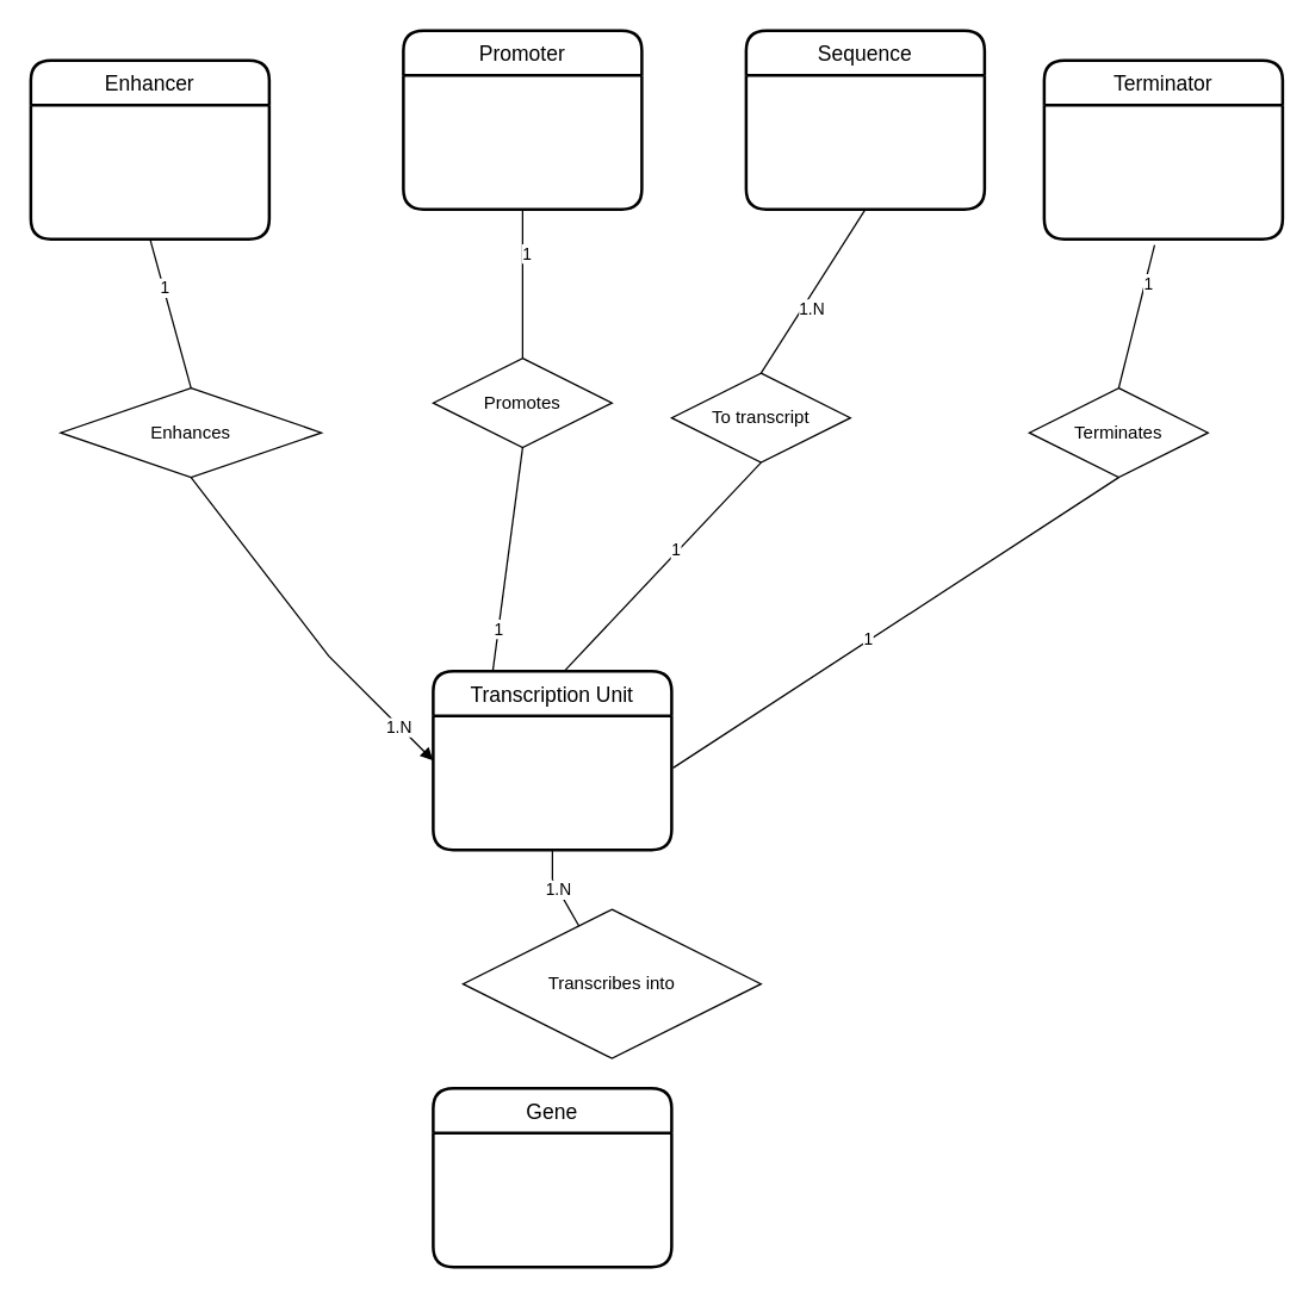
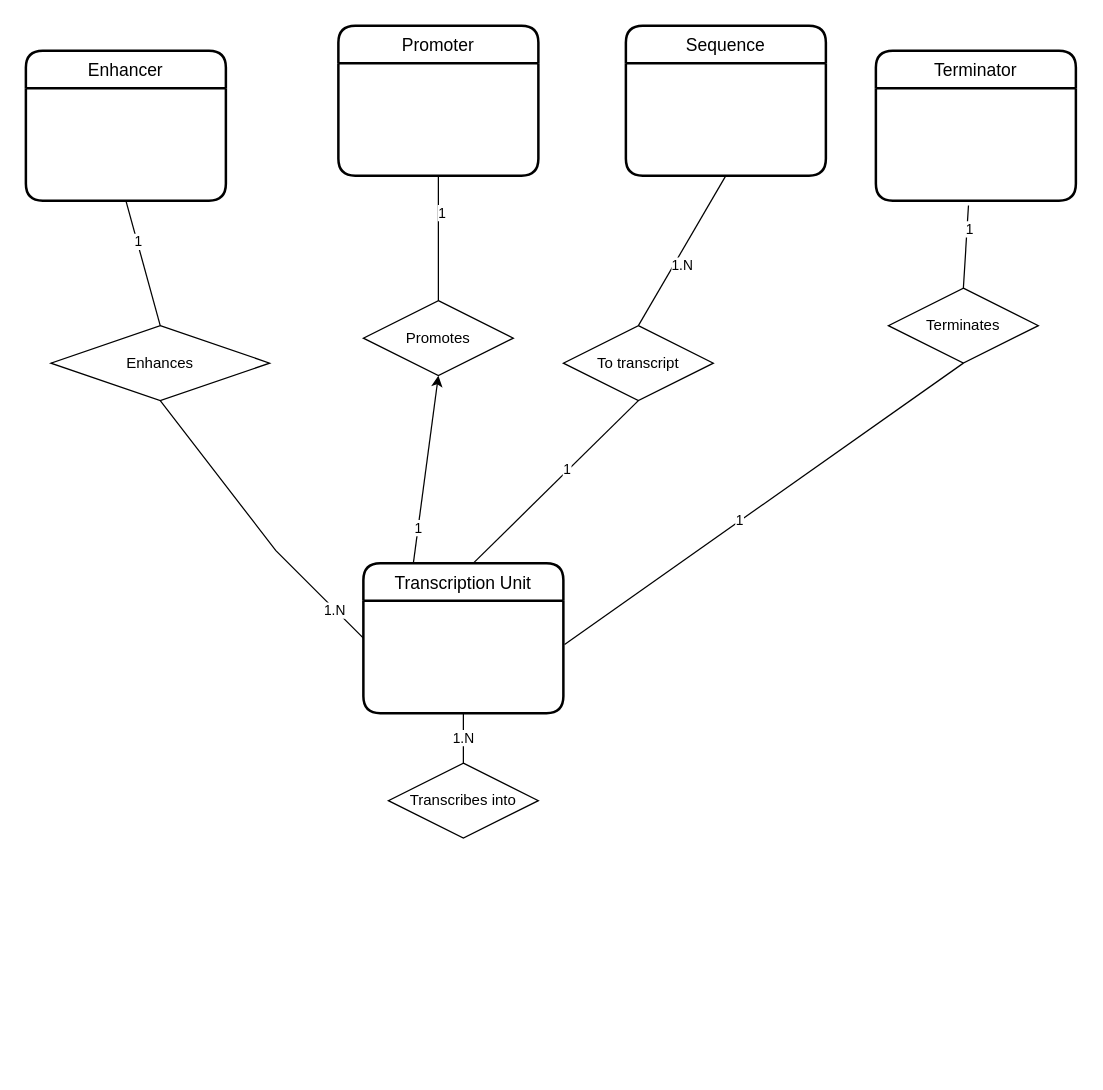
  <mxCell id="0" />
  <mxCell id="1" parent="0" />
- <mxCell id="2" value="Gene" style="swimlane;childLayout=stackLayout;horizontal=1;startSize=30;horizontalStack=0;rounded=1;fontSize=14;fontStyle=0;strokeWidth=2;resizeParent=0;resizeLast=1;shadow=0;dashed=0;align=center;" vertex="1" parent="1"><mxGeometry x="290" y="730" width="160" height="120" as="geometry" /></mxCell>
  <mxCell id="3" value="Transcription Unit" style="swimlane;childLayout=stackLayout;horizontal=1;startSize=30;horizontalStack=0;rounded=1;fontSize=14;fontStyle=0;strokeWidth=2;resizeParent=0;resizeLast=1;shadow=0;dashed=0;align=center;" vertex="1" parent="1"><mxGeometry x="290" y="450" width="160" height="120" as="geometry" /></mxCell>
  <mxCell id="4" value="Promoter" style="swimlane;childLayout=stackLayout;horizontal=1;startSize=30;horizontalStack=0;rounded=1;fontSize=14;fontStyle=0;strokeWidth=2;resizeParent=0;resizeLast=1;shadow=0;dashed=0;align=center;" vertex="1" parent="1"><mxGeometry x="270" y="20" width="160" height="120" as="geometry" /></mxCell>
  <mxCell id="5" value="Sequence" style="swimlane;childLayout=stackLayout;horizontal=1;startSize=30;horizontalStack=0;rounded=1;fontSize=14;fontStyle=0;strokeWidth=2;resizeParent=0;resizeLast=1;shadow=0;dashed=0;align=center;" vertex="1" parent="1"><mxGeometry x="500" y="20" width="160" height="120" as="geometry" /></mxCell>
  <mxCell id="6" value="Terminator" style="swimlane;childLayout=stackLayout;horizontal=1;startSize=30;horizontalStack=0;rounded=1;fontSize=14;fontStyle=0;strokeWidth=2;resizeParent=0;resizeLast=1;shadow=0;dashed=0;align=center;" vertex="1" parent="1"><mxGeometry x="700" y="40" width="160" height="120" as="geometry" /></mxCell>
  <mxCell id="7" value="Enhancer" style="swimlane;childLayout=stackLayout;horizontal=1;startSize=30;horizontalStack=0;rounded=1;fontSize=14;fontStyle=0;strokeWidth=2;resizeParent=0;resizeLast=1;shadow=0;dashed=0;align=center;" vertex="1" parent="1"><mxGeometry x="20" y="40" width="160" height="120" as="geometry" /></mxCell>
- <mxCell id="8" value="Transcribes into" style="shape=rhombus;perimeter=rhombusPerimeter;whiteSpace=wrap;html=1;align=center;" vertex="1" parent="1"><mxGeometry x="310" y="610" width="200" height="100" as="geometry" /></mxCell>
+ <mxCell id="8" value="Transcribes into" style="shape=rhombus;perimeter=rhombusPerimeter;whiteSpace=wrap;html=1;align=center;" vertex="1" parent="1"><mxGeometry x="310" y="610" width="120" height="60" as="geometry" /></mxCell>
  <mxCell id="9" value="1.N" style="endArrow=none;html=1;rounded=0;exitX=0.5;exitY=1;exitDx=0;exitDy=0;" edge="1" parent="1" target="8"><mxGeometry relative="1" as="geometry"><mxPoint x="370" y="570" as="sourcePoint" /><mxPoint x="480" y="490" as="targetPoint" /><Array as="points"><mxPoint x="370" y="590" /></Array></mxGeometry></mxCell>
- <mxCell id="10" value="Terminates" style="shape=rhombus;perimeter=rhombusPerimeter;whiteSpace=wrap;html=1;align=center;" vertex="1" parent="1"><mxGeometry x="690" y="260" width="120" height="60" as="geometry" /></mxCell>
+ <mxCell id="10" value="Terminates" style="shape=rhombus;perimeter=rhombusPerimeter;whiteSpace=wrap;html=1;align=center;" vertex="1" parent="1"><mxGeometry x="710" y="230" width="120" height="60" as="geometry" /></mxCell>
  <mxCell id="11" value="" style="endArrow=none;html=1;rounded=0;exitX=1.006;exitY=0.389;exitDx=0;exitDy=0;exitPerimeter=0;entryX=0.5;entryY=1;entryDx=0;entryDy=0;" edge="1" parent="1" target="10"><mxGeometry relative="1" as="geometry"><mxPoint x="450.96" y="515.01" as="sourcePoint" /><mxPoint x="700" y="440" as="targetPoint" /></mxGeometry></mxCell>
  <mxCell id="12" value="1" style="edgeLabel;html=1;align=center;verticalAlign=middle;resizable=0;points=[];" vertex="1" connectable="0" parent="11"><mxGeometry x="-0.119" y="1" relative="1" as="geometry"><mxPoint as="offset" /></mxGeometry></mxCell>
  <mxCell id="13" value="" style="endArrow=none;html=1;rounded=0;entryX=0.5;entryY=0;entryDx=0;entryDy=0;exitX=0.463;exitY=1.044;exitDx=0;exitDy=0;exitPerimeter=0;" edge="1" parent="1" target="10"><mxGeometry relative="1" as="geometry"><mxPoint x="774.08" y="163.96" as="sourcePoint" /><mxPoint x="700" y="240" as="targetPoint" /></mxGeometry></mxCell>
  <mxCell id="14" value="1" style="edgeLabel;html=1;align=center;verticalAlign=middle;resizable=0;points=[];" vertex="1" connectable="0" parent="13"><mxGeometry x="-0.47" y="2" relative="1" as="geometry"><mxPoint as="offset" /></mxGeometry></mxCell>
  <mxCell id="15" value="" style="endArrow=none;html=1;rounded=0;entryX=0.5;entryY=1;entryDx=0;entryDy=0;exitX=0.5;exitY=0;exitDx=0;exitDy=0;" edge="1" parent="1" source="17"><mxGeometry relative="1" as="geometry"><mxPoint x="420" y="190" as="sourcePoint" /><mxPoint x="580" y="140" as="targetPoint" /></mxGeometry></mxCell>
  <mxCell id="16" value="1.N" style="edgeLabel;html=1;align=center;verticalAlign=middle;resizable=0;points=[];" vertex="1" connectable="0" parent="15"><mxGeometry x="-0.151" y="-5" relative="1" as="geometry"><mxPoint as="offset" /></mxGeometry></mxCell>
- <mxCell id="17" value="To transcript" style="shape=rhombus;perimeter=rhombusPerimeter;whiteSpace=wrap;html=1;align=center;" vertex="1" parent="1"><mxGeometry x="450" y="250" width="120" height="60" as="geometry" /></mxCell>
+ <mxCell id="17" value="To transcript" style="shape=rhombus;perimeter=rhombusPerimeter;whiteSpace=wrap;html=1;align=center;" vertex="1" parent="1"><mxGeometry x="450" y="260" width="120" height="60" as="geometry" /></mxCell>
  <mxCell id="18" value="" style="endArrow=none;html=1;rounded=0;entryX=0.5;entryY=1;entryDx=0;entryDy=0;exitX=0.55;exitY=0;exitDx=0;exitDy=0;exitPerimeter=0;" edge="1" parent="1" source="3" target="17"><mxGeometry relative="1" as="geometry"><mxPoint x="340" y="380" as="sourcePoint" /><mxPoint x="500" y="380" as="targetPoint" /></mxGeometry></mxCell>
  <mxCell id="19" value="1" style="edgeLabel;html=1;align=center;verticalAlign=middle;resizable=0;points=[];" vertex="1" connectable="0" parent="18"><mxGeometry x="0.14" y="2" relative="1" as="geometry"><mxPoint as="offset" /></mxGeometry></mxCell>
  <mxCell id="20" value="Enhances" style="shape=rhombus;perimeter=rhombusPerimeter;whiteSpace=wrap;html=1;align=center;" vertex="1" parent="1"><mxGeometry x="40" y="260" width="175" height="60" as="geometry" /></mxCell>
  <mxCell id="21" value="" style="endArrow=none;html=1;rounded=0;exitX=0.5;exitY=1;exitDx=0;exitDy=0;entryX=0.5;entryY=0;entryDx=0;entryDy=0;" edge="1" parent="1" target="20"><mxGeometry relative="1" as="geometry"><mxPoint x="100" y="160" as="sourcePoint" /><mxPoint x="100" y="250" as="targetPoint" /></mxGeometry></mxCell>
  <mxCell id="22" value="1" style="edgeLabel;html=1;align=center;verticalAlign=middle;resizable=0;points=[];" vertex="1" connectable="0" parent="21"><mxGeometry x="-0.34" y="1" relative="1" as="geometry"><mxPoint as="offset" /></mxGeometry></mxCell>
- <mxCell id="23" value="" style="endArrow=block;html=1;rounded=0;exitX=0.5;exitY=1;exitDx=0;exitDy=0;entryX=0;entryY=0.5;entryDx=0;entryDy=0;" edge="1" parent="1" source="20" target="3"><mxGeometry relative="1" as="geometry"><mxPoint x="100" y="360" as="sourcePoint" /><mxPoint x="260" y="360" as="targetPoint" /><Array as="points"><mxPoint x="220" y="440" /></Array></mxGeometry></mxCell>
+ <mxCell id="23" value="" style="endArrow=none;html=1;rounded=0;exitX=0.5;exitY=1;exitDx=0;exitDy=0;entryX=0;entryY=0.5;entryDx=0;entryDy=0;" edge="1" parent="1" source="20" target="3"><mxGeometry relative="1" as="geometry"><mxPoint x="100" y="360" as="sourcePoint" /><mxPoint x="260" y="360" as="targetPoint" /><Array as="points"><mxPoint x="220" y="440" /></Array></mxGeometry></mxCell>
  <mxCell id="24" value="1.N" style="edgeLabel;html=1;align=center;verticalAlign=middle;resizable=0;points=[];" vertex="1" connectable="0" parent="23"><mxGeometry x="0.742" y="-1" relative="1" as="geometry"><mxPoint as="offset" /></mxGeometry></mxCell>
  <mxCell id="25" value="Promotes" style="shape=rhombus;perimeter=rhombusPerimeter;whiteSpace=wrap;html=1;align=center;" vertex="1" parent="1"><mxGeometry x="290" y="240" width="120" height="60" as="geometry" /></mxCell>
  <mxCell id="26" value="" style="endArrow=none;html=1;rounded=0;entryX=0.5;entryY=1;entryDx=0;entryDy=0;exitX=0.5;exitY=0;exitDx=0;exitDy=0;" edge="1" parent="1" source="25"><mxGeometry relative="1" as="geometry"><mxPoint x="240" y="180" as="sourcePoint" /><mxPoint x="350" y="140" as="targetPoint" /></mxGeometry></mxCell>
  <mxCell id="27" value="1" style="edgeLabel;html=1;align=center;verticalAlign=middle;resizable=0;points=[];" vertex="1" connectable="0" parent="26"><mxGeometry x="0.42" y="-2" relative="1" as="geometry"><mxPoint as="offset" /></mxGeometry></mxCell>
- <mxCell id="28" value="" style="endArrow=none;html=1;rounded=0;entryX=0.5;entryY=1;entryDx=0;entryDy=0;exitX=0.25;exitY=0;exitDx=0;exitDy=0;" edge="1" parent="1" source="3" target="25"><mxGeometry relative="1" as="geometry"><mxPoint x="240" y="350" as="sourcePoint" /><mxPoint x="400" y="350" as="targetPoint" /></mxGeometry></mxCell>
+ <mxCell id="28" value="" style="endArrow=classic;html=1;rounded=0;entryX=0.5;entryY=1;entryDx=0;entryDy=0;exitX=0.25;exitY=0;exitDx=0;exitDy=0;" edge="1" parent="1" source="3" target="25"><mxGeometry relative="1" as="geometry"><mxPoint x="240" y="350" as="sourcePoint" /><mxPoint x="400" y="350" as="targetPoint" /></mxGeometry></mxCell>
  <mxCell id="29" value="1" style="edgeLabel;html=1;align=center;verticalAlign=middle;resizable=0;points=[];" vertex="1" connectable="0" parent="28"><mxGeometry x="-0.613" relative="1" as="geometry"><mxPoint as="offset" /></mxGeometry></mxCell>
